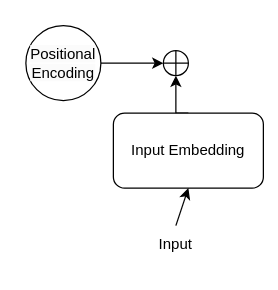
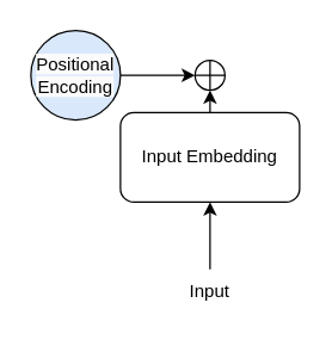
  <mxCell id="0" />
  <mxCell id="1" parent="0" />
  <mxCell id="2" style="edgeStyle=orthogonalEdgeStyle;rounded=0;orthogonalLoop=1;jettySize=auto;html=1;exitX=0.5;exitY=0;exitDx=0;exitDy=0;entryX=0.5;entryY=1;entryDx=0;entryDy=0;" edge="1" parent="1" source="3" target="6"><mxGeometry relative="1" as="geometry" /></mxCell>
- <mxCell id="3" value="Input Embedding" style="rounded=1;whiteSpace=wrap;html=1;" vertex="1" parent="1"><mxGeometry x="90" y="90" width="120" height="60" as="geometry" /></mxCell>
+ <mxCell id="3" value="Input Embedding" style="rounded=1;whiteSpace=wrap;html=1;" vertex="1" parent="1"><mxGeometry x="80" y="75" width="120" height="60" as="geometry" /></mxCell>
  <mxCell id="4" value="" style="endArrow=classic;html=1;rounded=0;entryX=0.5;entryY=1;entryDx=0;entryDy=0;" edge="1" parent="1" target="3"><mxGeometry width="50" height="50" relative="1" as="geometry"><mxPoint x="140" y="180" as="sourcePoint" /><mxPoint x="180" y="170" as="targetPoint" /></mxGeometry></mxCell>
  <mxCell id="5" value="Input" style="text;html=1;align=center;verticalAlign=middle;whiteSpace=wrap;rounded=0;" vertex="1" parent="1"><mxGeometry x="110" y="180" width="60" height="30" as="geometry" /></mxCell>
  <mxCell id="6" value="" style="shape=orEllipse;perimeter=ellipsePerimeter;whiteSpace=wrap;html=1;backgroundOutline=1;" vertex="1" parent="1"><mxGeometry x="130" y="40" width="20" height="20" as="geometry" /></mxCell>
  <mxCell id="7" style="edgeStyle=entityRelationEdgeStyle;rounded=0;orthogonalLoop=1;jettySize=auto;html=1;startArrow=none;endArrow=classic;segment=10;curved=1;sourcePerimeterSpacing=0;targetPerimeterSpacing=0;entryX=0;entryY=0.5;entryDx=0;entryDy=0;endFill=1;" edge="1" parent="1" target="6"><mxGeometry relative="1" as="geometry"><mxPoint x="80" y="50" as="sourcePoint" /></mxGeometry></mxCell>
- <mxCell id="8" value="&lt;span style=&quot;color: rgb(0, 0, 0); font-family: Helvetica; font-size: 12px; font-style: normal; font-variant-ligatures: normal; font-variant-caps: normal; font-weight: 400; letter-spacing: normal; orphans: 2; text-align: center; text-indent: 0px; text-transform: none; widows: 2; word-spacing: 0px; -webkit-text-stroke-width: 0px; white-space: normal; background-color: rgb(251, 251, 251); text-decoration-thickness: initial; text-decoration-style: initial; text-decoration-color: initial; display: inline !important; float: none;&quot;&gt;Positional&lt;/span&gt;&lt;div style=&quot;forced-color-adjust: none; color: rgb(0, 0, 0); font-family: Helvetica; font-size: 12px; font-style: normal; font-variant-ligatures: normal; font-variant-caps: normal; font-weight: 400; letter-spacing: normal; orphans: 2; text-align: center; text-indent: 0px; text-transform: none; widows: 2; word-spacing: 0px; -webkit-text-stroke-width: 0px; white-space: normal; background-color: rgb(251, 251, 251); text-decoration-thickness: initial; text-decoration-style: initial; text-decoration-color: initial;&quot;&gt;Encoding&lt;/div&gt;" style="ellipse;whiteSpace=wrap;html=1;aspect=fixed;" vertex="1" parent="1"><mxGeometry x="20" y="20" width="60" height="60" as="geometry" /></mxCell>
+ <mxCell id="8" value="&lt;span style=&quot;color: rgb(0, 0, 0); font-family: Helvetica; font-size: 12px; font-style: normal; font-variant-ligatures: normal; font-variant-caps: normal; font-weight: 400; letter-spacing: normal; orphans: 2; text-align: center; text-indent: 0px; text-transform: none; widows: 2; word-spacing: 0px; -webkit-text-stroke-width: 0px; white-space: normal; background-color: rgb(251, 251, 251); text-decoration-thickness: initial; text-decoration-style: initial; text-decoration-color: initial; display: inline !important; float: none;&quot;&gt;Positional&lt;/span&gt;&lt;div style=&quot;forced-color-adjust: none; color: rgb(0, 0, 0); font-family: Helvetica; font-size: 12px; font-style: normal; font-variant-ligatures: normal; font-variant-caps: normal; font-weight: 400; letter-spacing: normal; orphans: 2; text-align: center; text-indent: 0px; text-transform: none; widows: 2; word-spacing: 0px; -webkit-text-stroke-width: 0px; white-space: normal; background-color: rgb(251, 251, 251); text-decoration-thickness: initial; text-decoration-style: initial; text-decoration-color: initial;&quot;&gt;Encoding&lt;/div&gt;" style="ellipse;whiteSpace=wrap;html=1;aspect=fixed;fillColor=#dae8fc;" vertex="1" parent="1"><mxGeometry x="20" y="20" width="60" height="60" as="geometry" /></mxCell>
